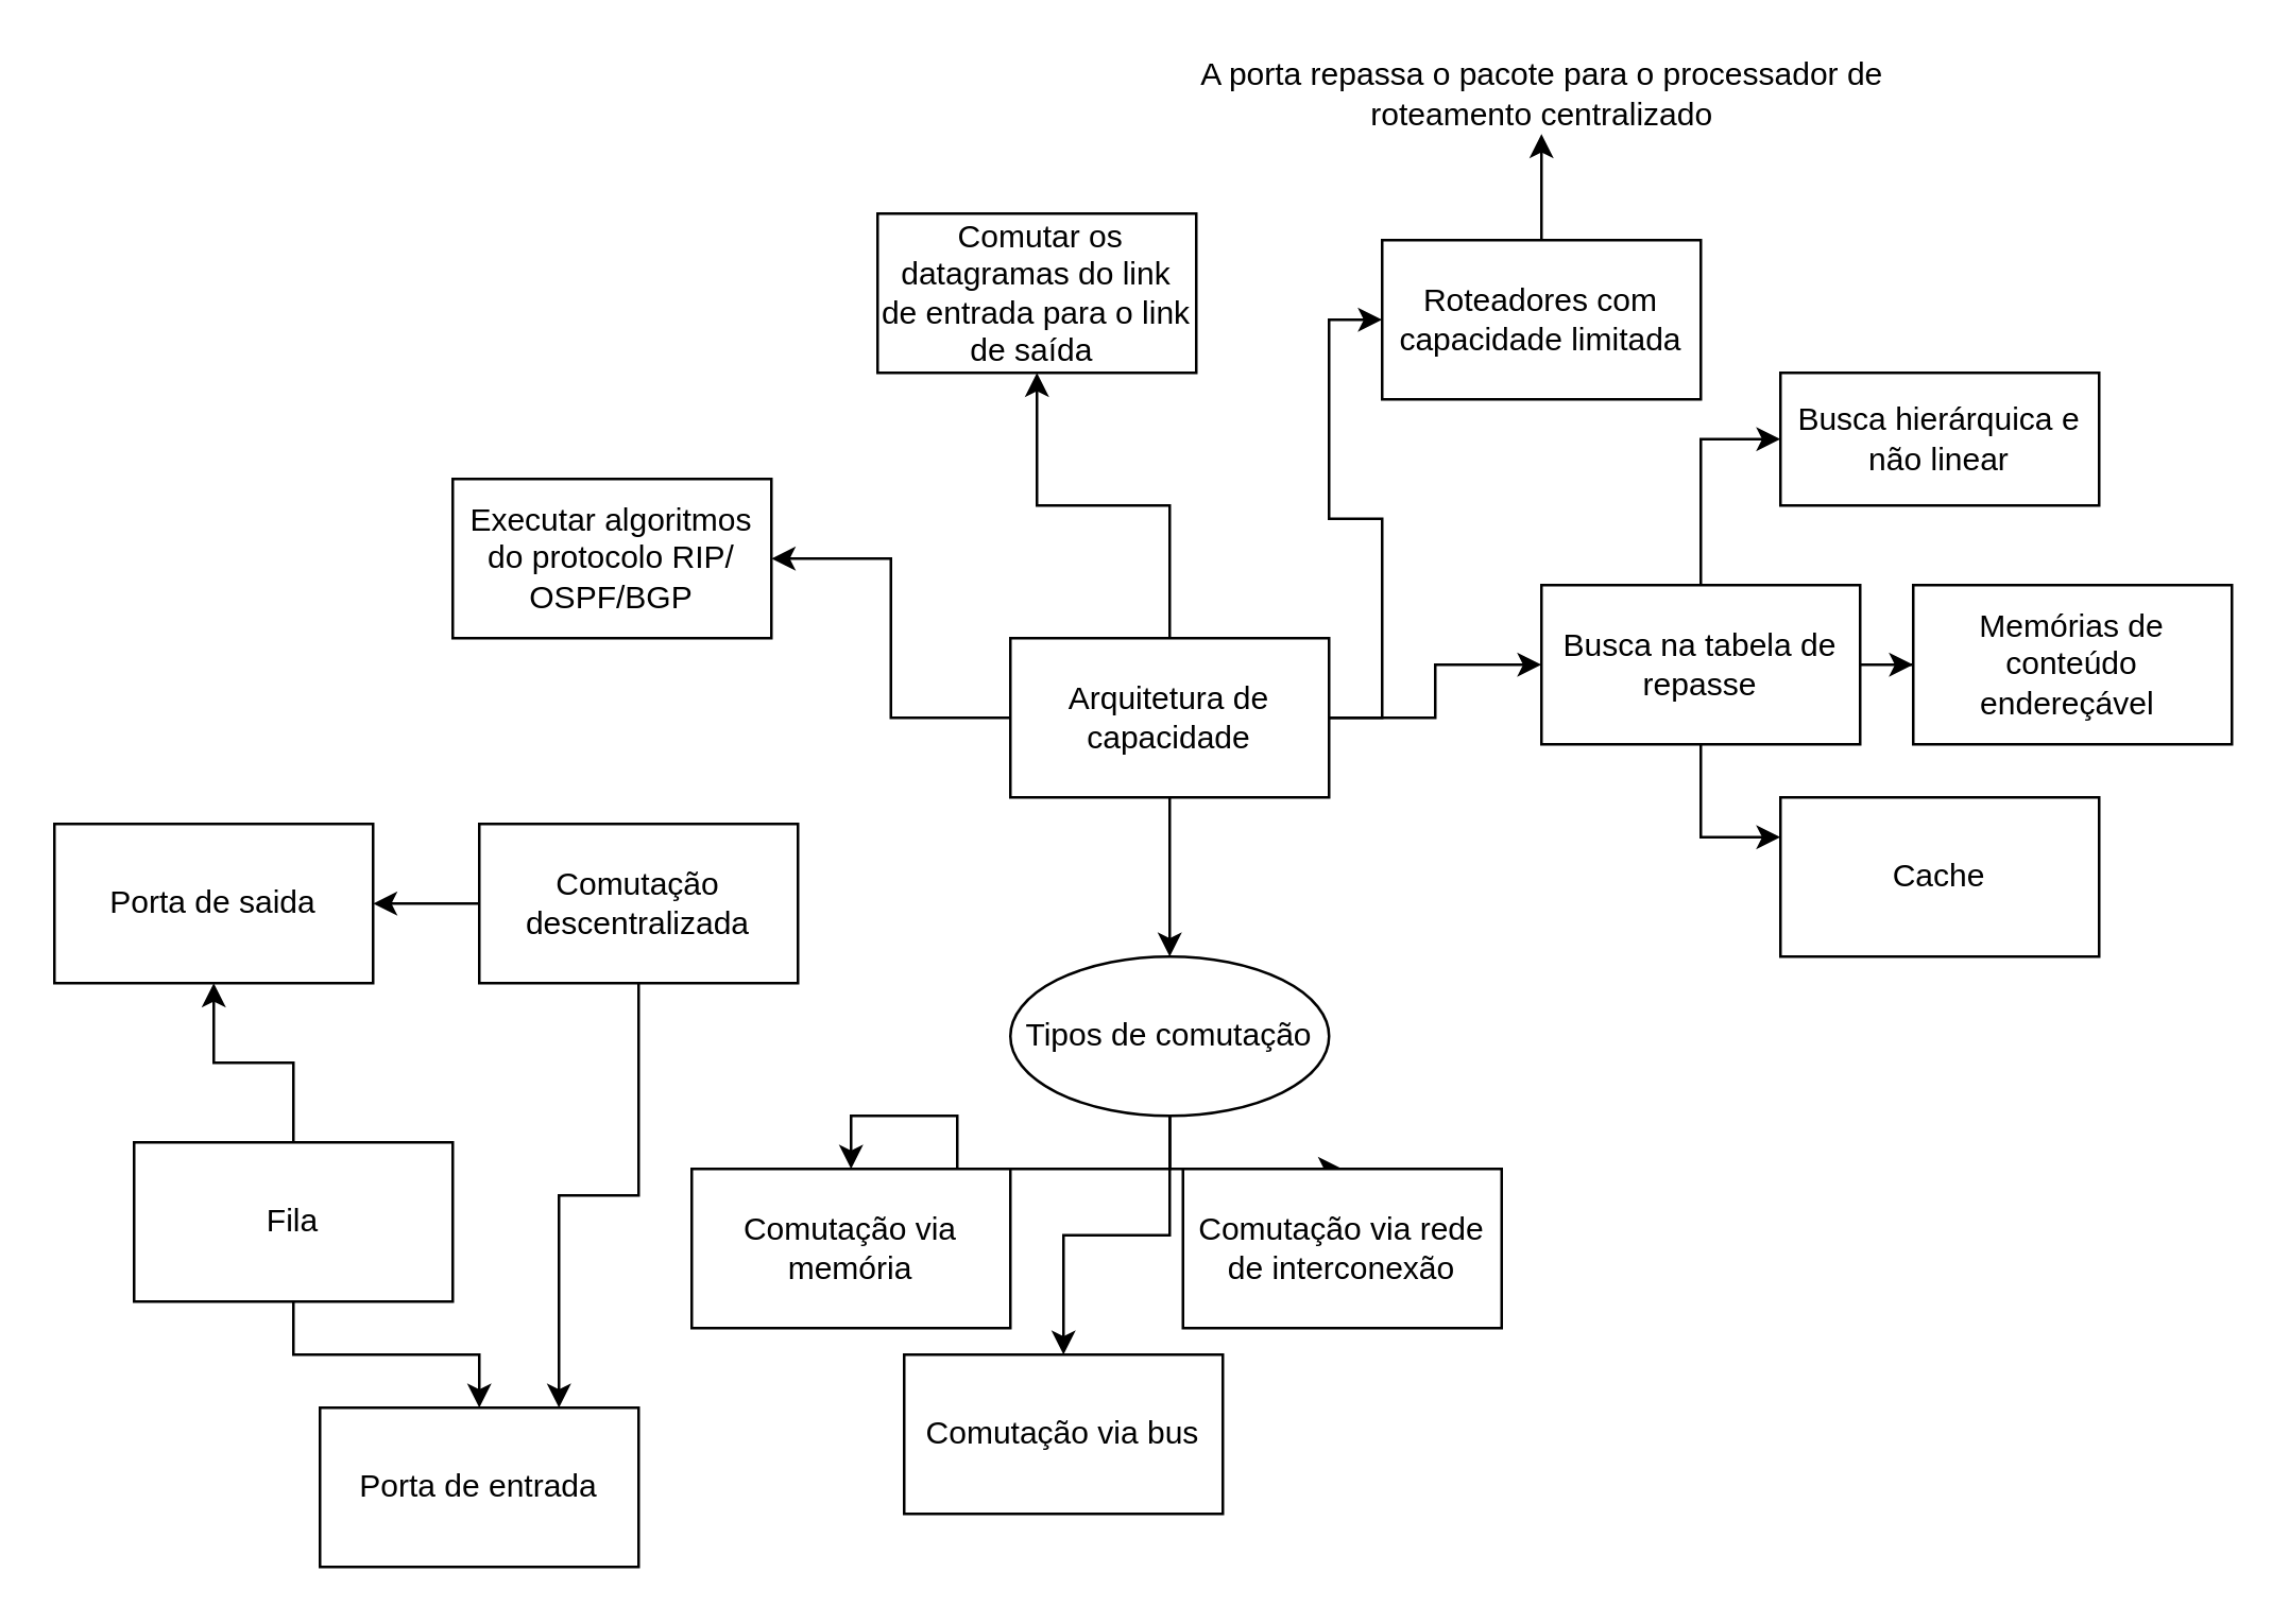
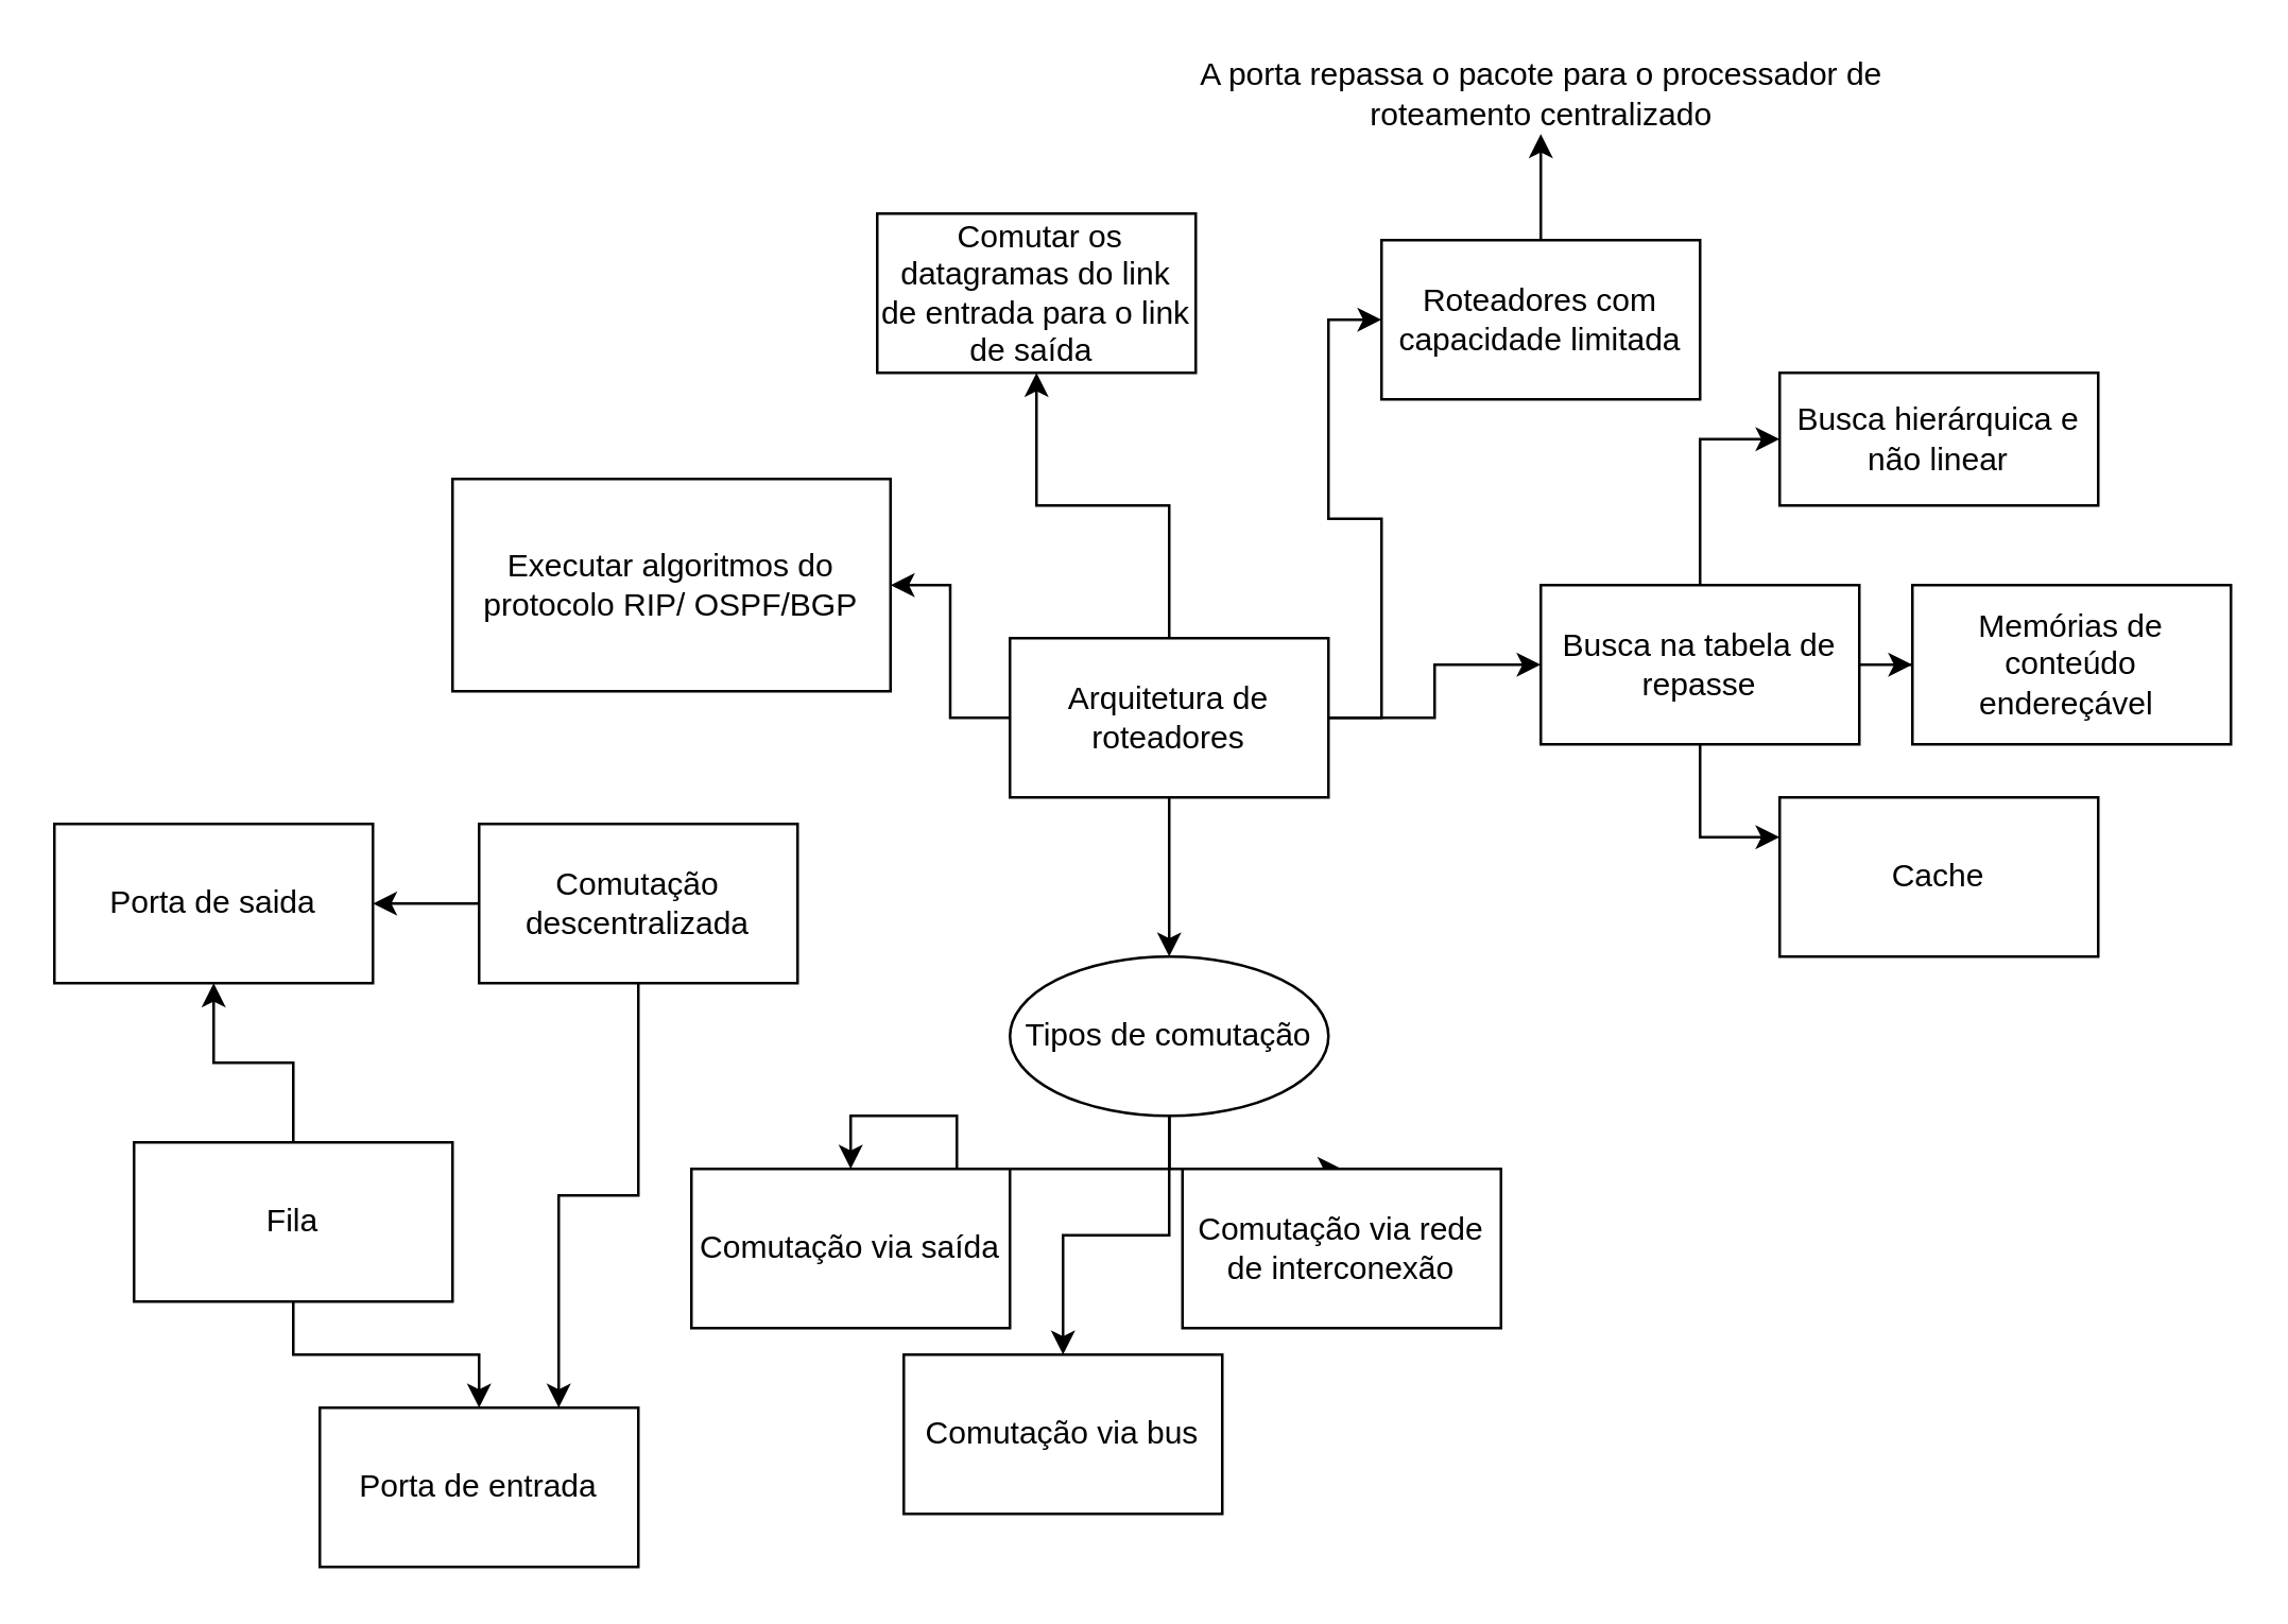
  <mxCell id="0" />
  <mxCell id="1" parent="0" />
  <mxCell id="2" style="edgeStyle=orthogonalEdgeStyle;rounded=0;orthogonalLoop=1;jettySize=auto;html=1;entryX=1;entryY=0.5;entryDx=0;entryDy=0;" edge="1" parent="1" source="7" target="8"><mxGeometry relative="1" as="geometry" /></mxCell>
  <mxCell id="3" style="edgeStyle=orthogonalEdgeStyle;rounded=0;orthogonalLoop=1;jettySize=auto;html=1;entryX=0.5;entryY=1;entryDx=0;entryDy=0;" edge="1" parent="1" source="7" target="9"><mxGeometry relative="1" as="geometry" /></mxCell>
  <mxCell id="4" style="edgeStyle=orthogonalEdgeStyle;rounded=0;orthogonalLoop=1;jettySize=auto;html=1;entryX=0;entryY=0.5;entryDx=0;entryDy=0;" edge="1" parent="1" source="7" target="17"><mxGeometry relative="1" as="geometry" /></mxCell>
  <mxCell id="5" style="edgeStyle=orthogonalEdgeStyle;rounded=0;orthogonalLoop=1;jettySize=auto;html=1;entryX=0;entryY=0.5;entryDx=0;entryDy=0;" edge="1" parent="1" source="7" target="22"><mxGeometry relative="1" as="geometry" /></mxCell>
  <mxCell id="6" style="edgeStyle=orthogonalEdgeStyle;rounded=0;orthogonalLoop=1;jettySize=auto;html=1;" edge="1" parent="1" source="7" target="29"><mxGeometry relative="1" as="geometry" /></mxCell>
- <mxCell id="7" value="Arquitetura de capacidade" style="whiteSpace=wrap;html=1;" vertex="1" parent="1"><mxGeometry x="380" y="240" width="120" height="60" as="geometry" /></mxCell>
- <mxCell id="8" value="Executar algoritmos do protocolo RIP/ OSPF/BGP" style="whiteSpace=wrap;html=1;" vertex="1" parent="1"><mxGeometry x="170" y="180" width="120" height="60" as="geometry" /></mxCell>
+ <mxCell id="7" value="Arquitetura de roteadores" style="whiteSpace=wrap;html=1;" vertex="1" parent="1"><mxGeometry x="380" y="240" width="120" height="60" as="geometry" /></mxCell>
+ <mxCell id="8" value="Executar algoritmos do protocolo RIP/ OSPF/BGP" style="whiteSpace=wrap;html=1;" vertex="1" parent="1"><mxGeometry x="170" y="180" width="165" height="80" as="geometry" /></mxCell>
  <mxCell id="9" value="&amp;nbsp;Comutar os datagramas do link de entrada para o link de saída&amp;nbsp;" style="whiteSpace=wrap;html=1;" vertex="1" parent="1"><mxGeometry x="330" y="80" width="120" height="60" as="geometry" /></mxCell>
  <mxCell id="10" style="edgeStyle=orthogonalEdgeStyle;rounded=0;orthogonalLoop=1;jettySize=auto;html=1;" edge="1" parent="1" source="12" target="33"><mxGeometry relative="1" as="geometry" /></mxCell>
  <mxCell id="11" style="edgeStyle=orthogonalEdgeStyle;rounded=0;orthogonalLoop=1;jettySize=auto;html=1;entryX=0.75;entryY=0;entryDx=0;entryDy=0;" edge="1" parent="1" source="12" target="34"><mxGeometry relative="1" as="geometry" /></mxCell>
  <mxCell id="12" value="Comutação descentralizada" style="whiteSpace=wrap;html=1;" vertex="1" parent="1"><mxGeometry x="180" y="310" width="120" height="60" as="geometry" /></mxCell>
  <mxCell id="13" style="edgeStyle=orthogonalEdgeStyle;rounded=0;orthogonalLoop=1;jettySize=auto;html=1;" edge="1" parent="1" source="15" target="33"><mxGeometry relative="1" as="geometry" /></mxCell>
  <mxCell id="14" style="edgeStyle=orthogonalEdgeStyle;rounded=0;orthogonalLoop=1;jettySize=auto;html=1;" edge="1" parent="1" source="15" target="34"><mxGeometry relative="1" as="geometry" /></mxCell>
  <mxCell id="15" value="Fila&lt;br&gt;" style="whiteSpace=wrap;html=1;" vertex="1" parent="1"><mxGeometry x="50" y="430" width="120" height="60" as="geometry" /></mxCell>
  <mxCell id="16" style="edgeStyle=orthogonalEdgeStyle;rounded=0;orthogonalLoop=1;jettySize=auto;html=1;" edge="1" parent="1" source="17" target="18"><mxGeometry relative="1" as="geometry" /></mxCell>
  <mxCell id="17" value="Roteadores com capacidade limitada" style="whiteSpace=wrap;html=1;" vertex="1" parent="1"><mxGeometry x="520" y="90" width="120" height="60" as="geometry" /></mxCell>
  <mxCell id="18" value="A porta repassa o pacote para o processador de&lt;br/&gt;roteamento centralizado" style="text;html=1;align=center;verticalAlign=middle;resizable=0;points=[];autosize=1;" vertex="1" parent="1"><mxGeometry x="445" y="20" width="270" height="30" as="geometry" /></mxCell>
  <mxCell id="19" style="edgeStyle=orthogonalEdgeStyle;rounded=0;orthogonalLoop=1;jettySize=auto;html=1;entryX=0;entryY=0.5;entryDx=0;entryDy=0;" edge="1" parent="1" source="22" target="23"><mxGeometry relative="1" as="geometry" /></mxCell>
  <mxCell id="20" style="edgeStyle=orthogonalEdgeStyle;rounded=0;orthogonalLoop=1;jettySize=auto;html=1;entryX=0;entryY=0.5;entryDx=0;entryDy=0;" edge="1" parent="1" source="22" target="24"><mxGeometry relative="1" as="geometry" /></mxCell>
  <mxCell id="21" style="edgeStyle=orthogonalEdgeStyle;rounded=0;orthogonalLoop=1;jettySize=auto;html=1;entryX=0;entryY=0.25;entryDx=0;entryDy=0;" edge="1" parent="1" source="22" target="25"><mxGeometry relative="1" as="geometry" /></mxCell>
  <mxCell id="22" value="Busca na tabela de repasse" style="whiteSpace=wrap;html=1;" vertex="1" parent="1"><mxGeometry x="580" y="220" width="120" height="60" as="geometry" /></mxCell>
  <mxCell id="23" value="Busca hierárquica e não linear" style="whiteSpace=wrap;html=1;" vertex="1" parent="1"><mxGeometry x="670" y="140" width="120" height="50" as="geometry" /></mxCell>
  <mxCell id="24" value="Memórias de conteúdo endereçável&amp;nbsp;" style="whiteSpace=wrap;html=1;" vertex="1" parent="1"><mxGeometry x="720" y="220" width="120" height="60" as="geometry" /></mxCell>
  <mxCell id="25" value="Cache" style="whiteSpace=wrap;html=1;" vertex="1" parent="1"><mxGeometry x="670" y="300" width="120" height="60" as="geometry" /></mxCell>
  <mxCell id="26" style="edgeStyle=orthogonalEdgeStyle;rounded=0;orthogonalLoop=1;jettySize=auto;html=1;" edge="1" parent="1" source="29" target="32"><mxGeometry relative="1" as="geometry" /></mxCell>
  <mxCell id="27" style="edgeStyle=orthogonalEdgeStyle;rounded=0;orthogonalLoop=1;jettySize=auto;html=1;" edge="1" parent="1" source="29" target="30"><mxGeometry relative="1" as="geometry" /></mxCell>
  <mxCell id="28" style="edgeStyle=orthogonalEdgeStyle;rounded=0;orthogonalLoop=1;jettySize=auto;html=1;" edge="1" parent="1" source="29" target="31"><mxGeometry relative="1" as="geometry" /></mxCell>
  <mxCell id="29" value="Tipos de comutação" style="ellipse;whiteSpace=wrap;html=1;" vertex="1" parent="1"><mxGeometry x="380" y="360" width="120" height="60" as="geometry" /></mxCell>
- <mxCell id="30" value="Comutação via memória" style="whiteSpace=wrap;html=1;" vertex="1" parent="1"><mxGeometry x="260" y="440" width="120" height="60" as="geometry" /></mxCell>
+ <mxCell id="30" value="Comutação via saída" style="whiteSpace=wrap;html=1;" vertex="1" parent="1"><mxGeometry x="260" y="440" width="120" height="60" as="geometry" /></mxCell>
  <mxCell id="31" value="Comutação via bus" style="whiteSpace=wrap;html=1;" vertex="1" parent="1"><mxGeometry x="340" y="510" width="120" height="60" as="geometry" /></mxCell>
  <mxCell id="32" value="Comutação via rede de interconexão" style="whiteSpace=wrap;html=1;" vertex="1" parent="1"><mxGeometry x="445" y="440" width="120" height="60" as="geometry" /></mxCell>
  <mxCell id="33" value="Porta de saida" style="whiteSpace=wrap;html=1;" vertex="1" parent="1"><mxGeometry x="20" y="310" width="120" height="60" as="geometry" /></mxCell>
  <mxCell id="34" value="Porta de entrada" style="whiteSpace=wrap;html=1;" vertex="1" parent="1"><mxGeometry x="120" y="530" width="120" height="60" as="geometry" /></mxCell>
